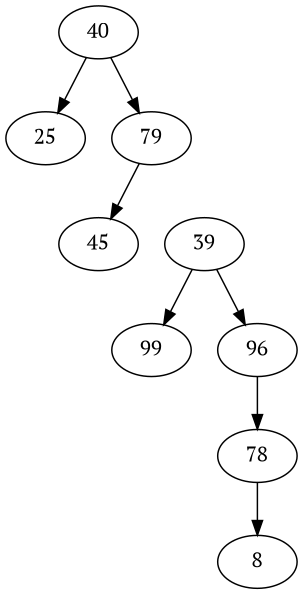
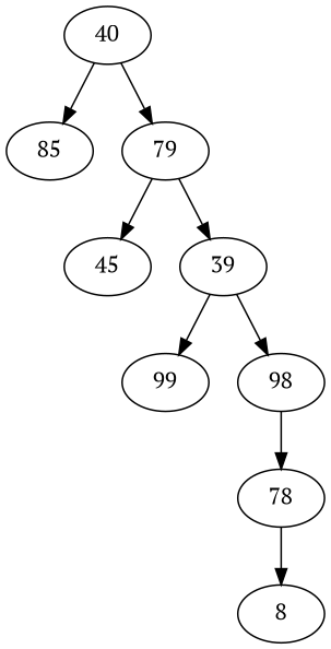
  digraph {
    fontname="PT Serif"
    node [fontname="PT Serif"]
    edge [fontname="PT Serif"]
-   n1 [label=25]
+   n1 [label=85]
    n2 [label=40]
    n3 [label=79]
    n4 [label=45]
    n5 [label=39]
    n6 [label=99]
-   n7 [label=96]
+   n7 [label=98]
    n8 [label=78]
    n9 [label=8]
    n2 -> n1
    n2 -> n3
    n3 -> n4
+   n3 -> n5
    n5 -> n6
    n5 -> n7
    n7 -> n8
    n8 -> n9
  }
